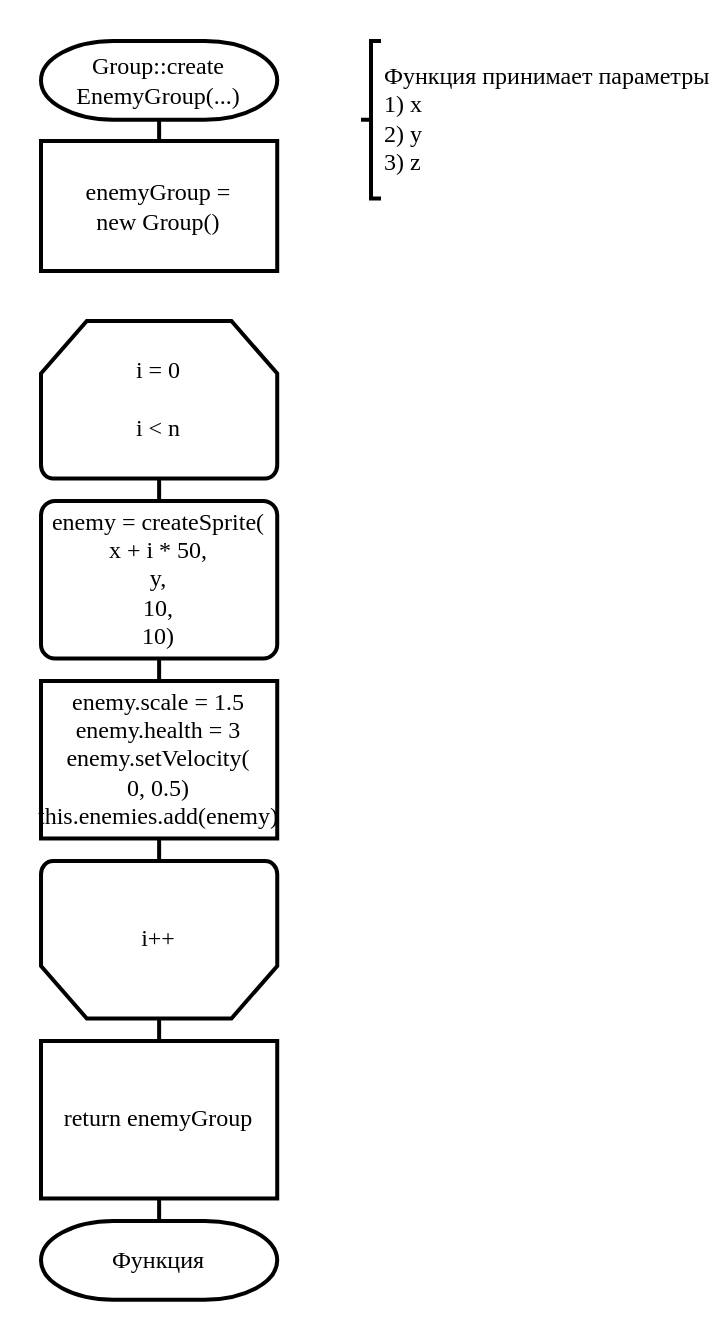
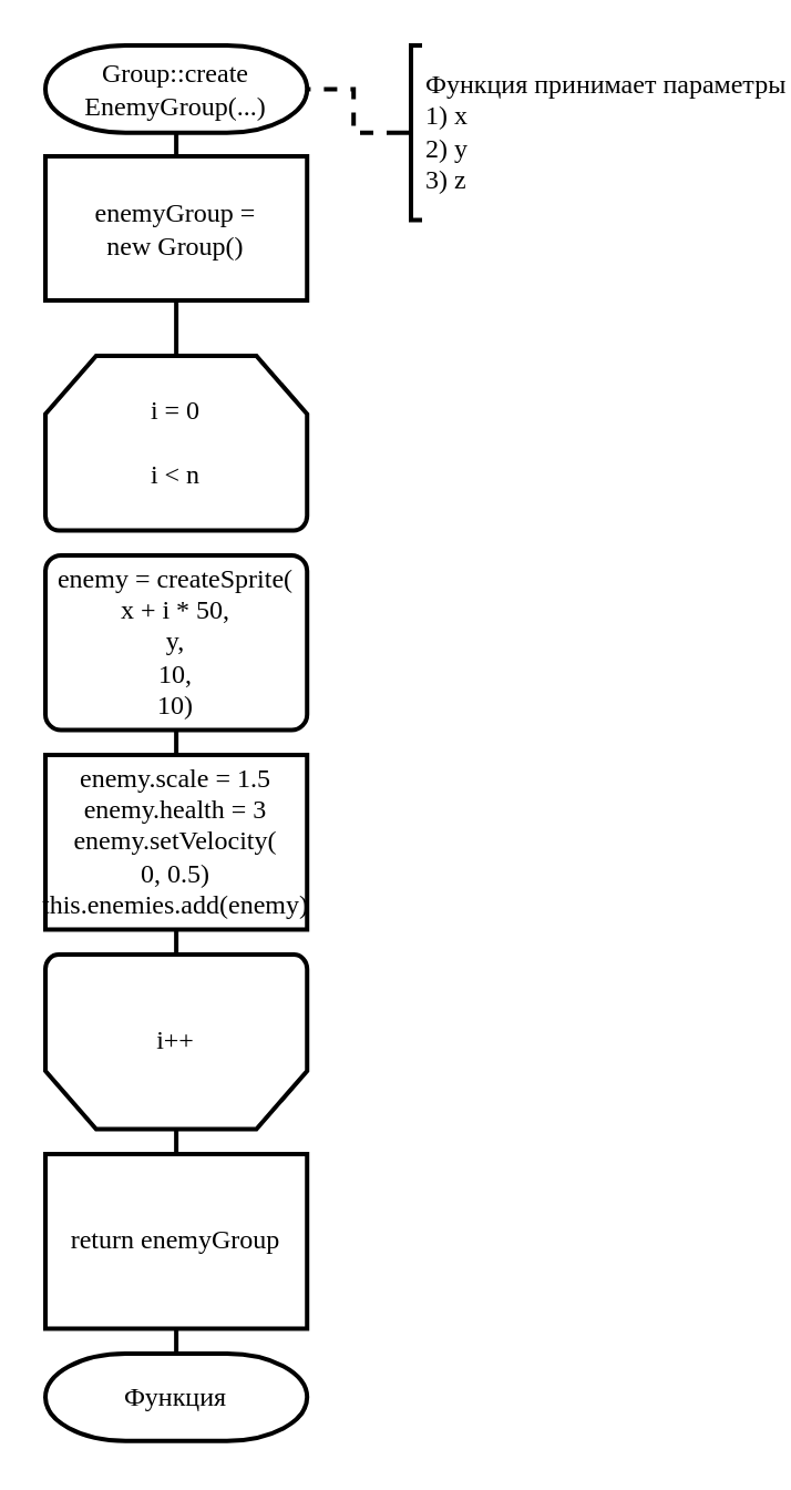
  <mxCell id="0" />
  <mxCell id="1" parent="0" />
  <mxCell id="2" style="edgeStyle=orthogonalEdgeStyle;rounded=0;orthogonalLoop=1;jettySize=auto;html=1;exitX=0.5;exitY=1;exitDx=0;exitDy=0;exitPerimeter=0;entryX=0.5;entryY=0;entryDx=0;entryDy=0;endArrow=none;endFill=0;strokeWidth=2;" edge="1" parent="1" source="3" target="5"><mxGeometry relative="1" as="geometry" /></mxCell>
  <mxCell id="3" value="Group::create&lt;br&gt;EnemyGroup(...)" style="strokeWidth=2;html=1;shape=mxgraph.flowchart.terminator;whiteSpace=wrap;fontFamily=Times New Roman;" vertex="1" parent="1"><mxGeometry x="20" y="20" width="118.11" height="39.37" as="geometry" /></mxCell>
+ <mxCell id="4" style="edgeStyle=orthogonalEdgeStyle;rounded=0;orthogonalLoop=1;jettySize=auto;html=1;exitX=0.5;exitY=1;exitDx=0;exitDy=0;entryX=0.5;entryY=0;entryDx=0;entryDy=0;entryPerimeter=0;endArrow=none;endFill=0;strokeWidth=2;" edge="1" parent="1" source="5" target="7"><mxGeometry relative="1" as="geometry" /></mxCell>
  <mxCell id="5" value="enemyGroup =&lt;br&gt;new Group()" style="rounded=0;whiteSpace=wrap;html=1;absoluteArcSize=1;arcSize=14;strokeWidth=2;fontFamily=Times New Roman;" vertex="1" parent="1"><mxGeometry x="20" y="70" width="118.11" height="65" as="geometry" /></mxCell>
- <mxCell id="6" style="edgeStyle=orthogonalEdgeStyle;rounded=0;orthogonalLoop=1;jettySize=auto;html=1;exitX=0.5;exitY=1;exitDx=0;exitDy=0;exitPerimeter=0;entryX=0.5;entryY=0;entryDx=0;entryDy=0;endArrow=none;endFill=0;strokeWidth=2;" edge="1" parent="1" source="7" target="9"><mxGeometry relative="1" as="geometry" /></mxCell>
  <mxCell id="7" value="i = 0&lt;br&gt;&lt;br&gt;i &amp;lt; n" style="strokeWidth=2;html=1;shape=mxgraph.flowchart.loop_limit;whiteSpace=wrap;rounded=0;fontFamily=Times New Roman;" vertex="1" parent="1"><mxGeometry x="20" y="160" width="118.11" height="78.74" as="geometry" /></mxCell>
  <mxCell id="8" style="edgeStyle=orthogonalEdgeStyle;rounded=0;orthogonalLoop=1;jettySize=auto;html=1;exitX=0.5;exitY=1;exitDx=0;exitDy=0;entryX=0.5;entryY=0;entryDx=0;entryDy=0;endArrow=none;endFill=0;strokeWidth=2;" edge="1" parent="1" source="9" target="11"><mxGeometry relative="1" as="geometry" /></mxCell>
  <mxCell id="9" value="enemy = createSprite(&lt;br&gt;x + i * 50,&lt;br&gt;y,&lt;br&gt;10,&lt;br&gt;10)" style="whiteSpace=wrap;html=1;absoluteArcSize=1;arcSize=14;strokeWidth=2;fontFamily=Times New Roman;rounded=1;" vertex="1" parent="1"><mxGeometry x="20" y="250" width="118.11" height="78.74" as="geometry" /></mxCell>
  <mxCell id="10" style="edgeStyle=orthogonalEdgeStyle;rounded=0;orthogonalLoop=1;jettySize=auto;html=1;exitX=0.5;exitY=1;exitDx=0;exitDy=0;entryX=0.5;entryY=1;entryDx=0;entryDy=0;entryPerimeter=0;endArrow=none;endFill=0;strokeWidth=2;" edge="1" parent="1" source="11" target="13"><mxGeometry relative="1" as="geometry" /></mxCell>
  <mxCell id="11" value="enemy.scale = 1.5&lt;br&gt;enemy.health = 3&lt;br&gt;enemy.setVelocity(&lt;br&gt;0, 0.5)&lt;br&gt;this.enemies.add(enemy)" style="rounded=0;whiteSpace=wrap;html=1;absoluteArcSize=1;arcSize=14;strokeWidth=2;fontFamily=Times New Roman;" vertex="1" parent="1"><mxGeometry x="20" y="340" width="118.11" height="78.74" as="geometry" /></mxCell>
  <mxCell id="12" style="edgeStyle=orthogonalEdgeStyle;rounded=0;orthogonalLoop=1;jettySize=auto;html=1;exitX=0.5;exitY=0;exitDx=0;exitDy=0;exitPerimeter=0;entryX=0.5;entryY=0;entryDx=0;entryDy=0;endArrow=none;endFill=0;strokeWidth=2;" edge="1" parent="1" source="13" target="15"><mxGeometry relative="1" as="geometry" /></mxCell>
  <mxCell id="13" value="i++" style="strokeWidth=2;html=1;shape=mxgraph.flowchart.loop_limit;whiteSpace=wrap;rounded=0;fontFamily=Times New Roman;direction=west;" vertex="1" parent="1"><mxGeometry x="20" y="430" width="118.11" height="78.74" as="geometry" /></mxCell>
  <mxCell id="14" style="edgeStyle=orthogonalEdgeStyle;rounded=0;orthogonalLoop=1;jettySize=auto;html=1;exitX=0.5;exitY=1;exitDx=0;exitDy=0;entryX=0.5;entryY=0;entryDx=0;entryDy=0;entryPerimeter=0;endArrow=none;endFill=0;strokeWidth=2;" edge="1" parent="1" source="15" target="16"><mxGeometry relative="1" as="geometry" /></mxCell>
  <mxCell id="15" value="return enemyGroup" style="rounded=0;whiteSpace=wrap;html=1;absoluteArcSize=1;arcSize=14;strokeWidth=2;fontFamily=Times New Roman;" vertex="1" parent="1"><mxGeometry x="20" y="520" width="118.11" height="78.74" as="geometry" /></mxCell>
  <mxCell id="16" value="Функция" style="strokeWidth=2;html=1;shape=mxgraph.flowchart.terminator;whiteSpace=wrap;fontFamily=Times New Roman;" vertex="1" parent="1"><mxGeometry x="20" y="610" width="118.11" height="39.37" as="geometry" /></mxCell>
+ <mxCell id="17" style="edgeStyle=orthogonalEdgeStyle;rounded=0;orthogonalLoop=1;jettySize=auto;html=1;exitX=0;exitY=0.5;exitDx=0;exitDy=0;exitPerimeter=0;entryX=1;entryY=0.5;entryDx=0;entryDy=0;entryPerimeter=0;endArrow=none;endFill=0;strokeWidth=2;dashed=1;" edge="1" parent="1" source="18" target="3"><mxGeometry relative="1" as="geometry" /></mxCell>
  <mxCell id="18" value="Функция принимает параметры&lt;br&gt;1) x&lt;br&gt;2) y&lt;br&gt;3) z" style="strokeWidth=2;html=1;shape=mxgraph.flowchart.annotation_2;align=left;labelPosition=right;pointerEvents=1;rounded=0;fontFamily=Times New Roman;" vertex="1" parent="1"><mxGeometry x="180" y="20" width="10" height="78.74" as="geometry" /></mxCell>
